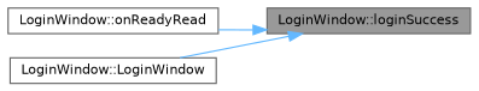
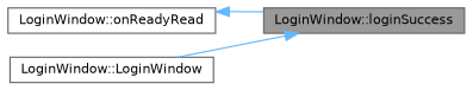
  digraph {
    rankdir=RL
    node [color=grey40 fillcolor=white fontname=Helvetica fontsize=10 shape=box style=filled]
    edge [color=steelblue1 dir=back fontname=Helvetica fontsize=10 labelfontname=Helvetica labelfontsize=10 style=solid]
    n1 [color=gray40 fillcolor=grey60 fontcolor=black height=0.2 label="LoginWindow::loginSuccess" width=0.4]
    n2 [height=0.2 label="LoginWindow::onReadyRead" width=0.4]
    n3 [height=0.2 label="LoginWindow::LoginWindow" width=0.4]
-   n1 -> n2
+   n2 -> n1
    n1 -> n3
  }
